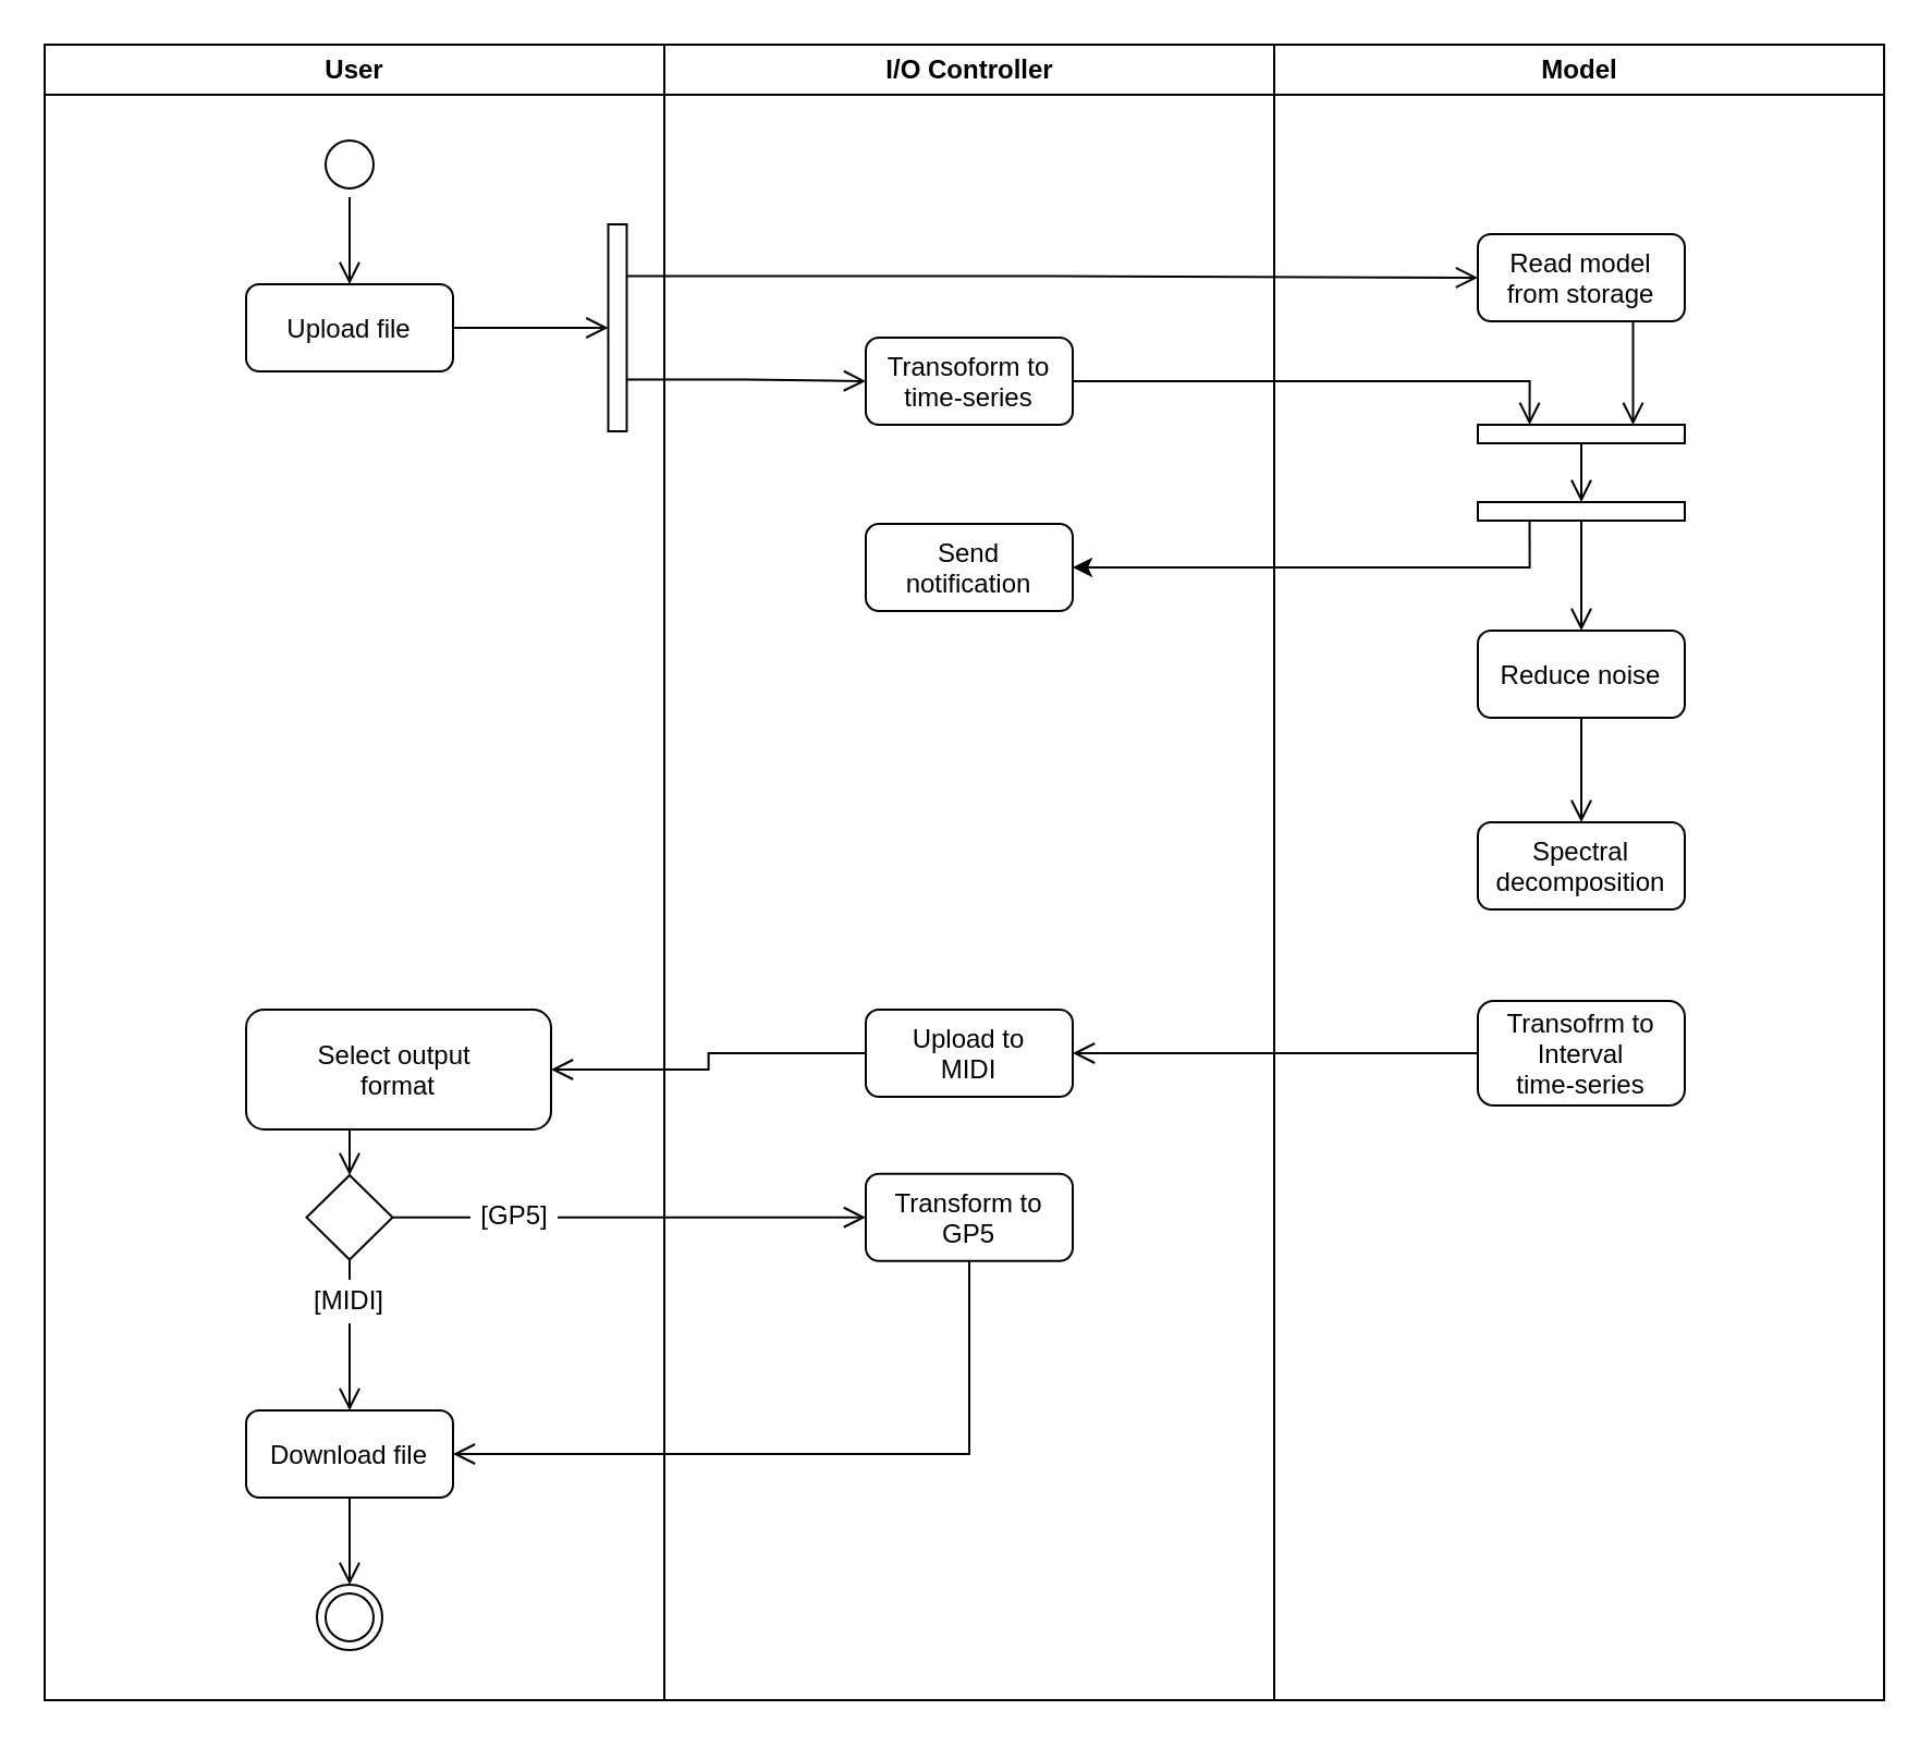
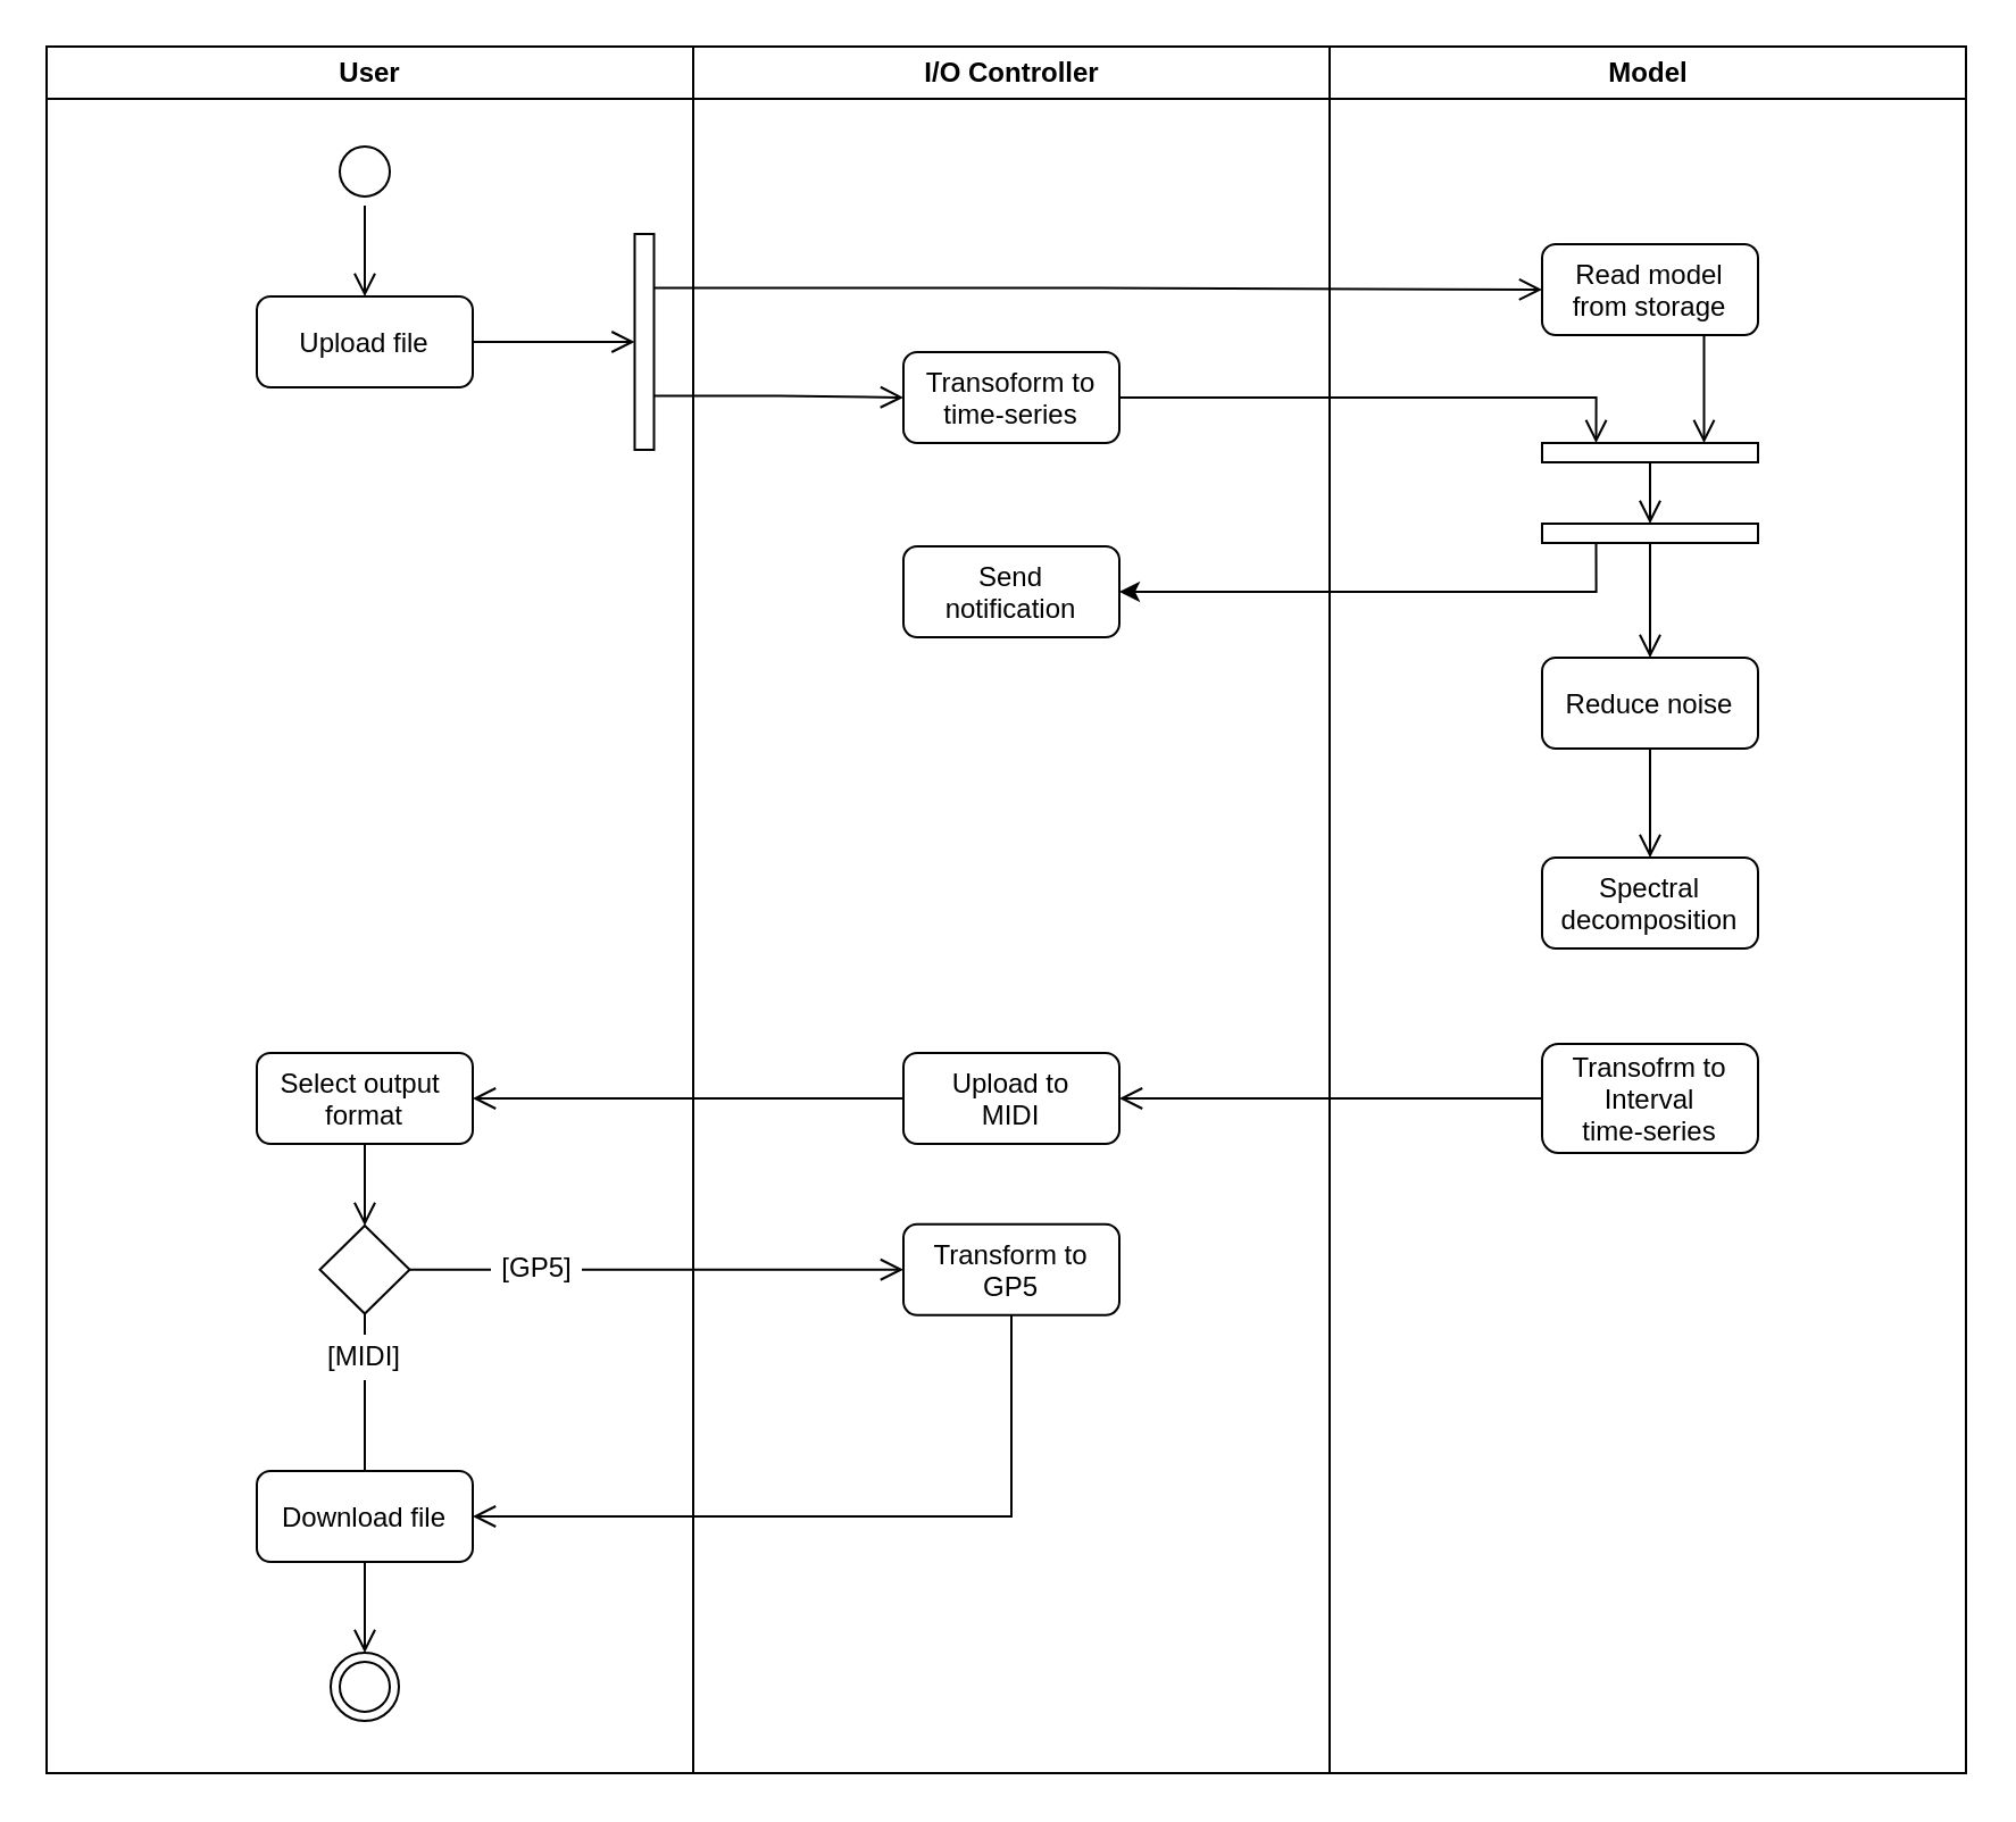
  <mxCell id="0" />
  <mxCell id="1" parent="0" />
  <mxCell id="2" value="User" style="swimlane;whiteSpace=wrap;startSize=23;" parent="1" vertex="1"><mxGeometry x="20" y="20" width="284.5" height="760" as="geometry"><mxRectangle x="164.5" y="128" width="80" height="23" as="alternateBounds" /></mxGeometry></mxCell>
  <mxCell id="3" style="edgeStyle=orthogonalEdgeStyle;orthogonalLoop=1;jettySize=auto;html=1;exitX=0.5;exitY=1;exitDx=0;exitDy=0;entryX=0.5;entryY=0;entryDx=0;entryDy=0;endArrow=open;endFill=0;strokeWidth=1;endSize=8;startSize=8;rounded=0;" parent="2" source="4" target="5" edge="1"><mxGeometry relative="1" as="geometry" /></mxCell>
  <mxCell id="4" value="" style="ellipse;shape=startState;" parent="2" vertex="1"><mxGeometry x="125" y="40" width="30" height="30" as="geometry" /></mxCell>
  <mxCell id="5" value="Upload file" style="rounded=1;" parent="2" vertex="1"><mxGeometry x="92.5" y="110" width="95" height="40" as="geometry" /></mxCell>
  <mxCell id="6" style="edgeStyle=orthogonalEdgeStyle;rounded=0;orthogonalLoop=1;jettySize=auto;html=1;exitX=0.5;exitY=1;exitDx=0;exitDy=0;entryX=0.5;entryY=0;entryDx=0;entryDy=0;endArrow=open;endFill=0;strokeWidth=1;endSize=8;startSize=8;" parent="2" source="7" target="9" edge="1"><mxGeometry relative="1" as="geometry" /></mxCell>
- <mxCell id="7" value="Select output &#10;format" style="rounded=1;" parent="2" vertex="1"><mxGeometry x="92.5" y="443" width="140" height="55" as="geometry" /></mxCell>
- <mxCell id="8" style="edgeStyle=orthogonalEdgeStyle;rounded=0;orthogonalLoop=1;jettySize=auto;html=1;exitX=0.5;exitY=1;exitDx=0;exitDy=0;entryX=0.5;entryY=0;entryDx=0;entryDy=0;endArrow=open;endFill=0;strokeWidth=1;endSize=8;startSize=8;" parent="2" source="15" target="11" edge="1"><mxGeometry relative="1" as="geometry" /></mxCell>
+ <mxCell id="7" value="Select output &#10;format" style="rounded=1;" parent="2" vertex="1"><mxGeometry x="92.5" y="443" width="95" height="40" as="geometry" /></mxCell>
+ <mxCell id="8" style="edgeStyle=orthogonalEdgeStyle;rounded=0;orthogonalLoop=1;jettySize=auto;html=1;exitX=0.5;exitY=1;exitDx=0;exitDy=0;entryX=0.5;entryY=0;entryDx=0;entryDy=0;endArrow=none;endFill=0;strokeWidth=1;endSize=8;startSize=8;" parent="2" source="15" target="11" edge="1"><mxGeometry relative="1" as="geometry" /></mxCell>
  <mxCell id="9" value="" style="rhombus;whiteSpace=wrap;html=1;rounded=0;" parent="2" vertex="1"><mxGeometry x="120.25" y="519" width="39.5" height="38.75" as="geometry" /></mxCell>
  <mxCell id="10" style="edgeStyle=orthogonalEdgeStyle;rounded=0;orthogonalLoop=1;jettySize=auto;html=1;exitX=0.5;exitY=1;exitDx=0;exitDy=0;entryX=0.5;entryY=0;entryDx=0;entryDy=0;endArrow=open;endFill=0;strokeWidth=1;endSize=8;startSize=8;" parent="2" source="11" target="12" edge="1"><mxGeometry relative="1" as="geometry" /></mxCell>
  <mxCell id="11" value="Download file" style="rounded=1;" parent="2" vertex="1"><mxGeometry x="92.5" y="627" width="95" height="40" as="geometry" /></mxCell>
  <mxCell id="12" value="" style="ellipse;html=1;shape=endState;rounded=0;" parent="2" vertex="1"><mxGeometry x="125" y="707" width="30" height="30" as="geometry" /></mxCell>
  <mxCell id="13" value="[GP5]" style="text;html=1;strokeColor=none;fillColor=none;align=center;verticalAlign=middle;whiteSpace=wrap;rounded=0;" parent="2" vertex="1"><mxGeometry x="195.5" y="528.37" width="40" height="20" as="geometry" /></mxCell>
  <mxCell id="14" style="edgeStyle=orthogonalEdgeStyle;rounded=0;orthogonalLoop=1;jettySize=auto;html=1;exitX=1;exitY=0.5;exitDx=0;exitDy=0;endArrow=none;endFill=0;entryX=0;entryY=0.5;entryDx=0;entryDy=0;" parent="2" source="9" target="13" edge="1"><mxGeometry relative="1" as="geometry"><mxPoint x="159.75" y="538.375" as="sourcePoint" /><mxPoint x="195.5" y="547" as="targetPoint" /></mxGeometry></mxCell>
  <mxCell id="15" value="[MIDI]" style="text;html=1;strokeColor=none;fillColor=none;align=center;verticalAlign=middle;whiteSpace=wrap;rounded=0;" parent="2" vertex="1"><mxGeometry x="120" y="567" width="40" height="20" as="geometry" /></mxCell>
  <mxCell id="16" style="edgeStyle=orthogonalEdgeStyle;rounded=0;orthogonalLoop=1;jettySize=auto;html=1;exitX=0.5;exitY=1;exitDx=0;exitDy=0;endArrow=none;endFill=0;entryX=0.5;entryY=0;entryDx=0;entryDy=0;" parent="2" source="9" target="15" edge="1"><mxGeometry relative="1" as="geometry"><mxPoint x="304.5" y="597.75" as="sourcePoint" /><mxPoint x="145.5" y="558" as="targetPoint" /></mxGeometry></mxCell>
  <mxCell id="17" value="" style="whiteSpace=wrap;html=1;direction=west;" parent="2" vertex="1"><mxGeometry x="258.75" y="82.5" width="8.5" height="95" as="geometry" /></mxCell>
  <mxCell id="18" style="edgeStyle=orthogonalEdgeStyle;orthogonalLoop=1;jettySize=auto;html=1;exitX=1;exitY=0.5;exitDx=0;exitDy=0;endArrow=open;endFill=0;strokeWidth=1;endSize=8;startSize=8;rounded=0;entryX=1;entryY=0.5;entryDx=0;entryDy=0;" parent="2" source="5" target="17" edge="1"><mxGeometry relative="1" as="geometry"><mxPoint x="240" y="130" as="targetPoint" /></mxGeometry></mxCell>
  <mxCell id="19" value="I/O Controller" style="swimlane;whiteSpace=wrap;" parent="1" vertex="1"><mxGeometry x="304.5" y="20" width="280" height="760" as="geometry" /></mxCell>
  <mxCell id="20" value="Transoform to&#10;time-series" style="rounded=1;" parent="19" vertex="1"><mxGeometry x="92.5" y="134.5" width="95" height="40" as="geometry" /></mxCell>
  <mxCell id="21" value="Upload to &#10;MIDI" style="rounded=1;" parent="19" vertex="1"><mxGeometry x="92.5" y="443" width="95" height="40" as="geometry" /></mxCell>
  <mxCell id="22" value="Transform to &#10;GP5" style="rounded=1;" parent="19" vertex="1"><mxGeometry x="92.5" y="518.37" width="95" height="40" as="geometry" /></mxCell>
  <mxCell id="23" value="Send&#10;notification" style="rounded=1;" parent="19" vertex="1"><mxGeometry x="92.5" y="220" width="95" height="40" as="geometry" /></mxCell>
  <mxCell id="24" value="Model" style="swimlane;whiteSpace=wrap;" parent="1" vertex="1"><mxGeometry x="584.5" y="20" width="280" height="760" as="geometry" /></mxCell>
  <mxCell id="25" style="edgeStyle=orthogonalEdgeStyle;rounded=0;orthogonalLoop=1;jettySize=auto;html=1;exitX=0.75;exitY=1;exitDx=0;exitDy=0;entryX=0;entryY=0.25;entryDx=0;entryDy=0;endArrow=open;endFill=0;strokeWidth=1;endSize=8;startSize=8;" parent="24" source="26" target="31" edge="1"><mxGeometry relative="1" as="geometry" /></mxCell>
  <mxCell id="26" value="Read model&#10;from storage" style="rounded=1;" parent="24" vertex="1"><mxGeometry x="93.5" y="87" width="95" height="40" as="geometry" /></mxCell>
  <mxCell id="27" style="edgeStyle=orthogonalEdgeStyle;rounded=0;orthogonalLoop=1;jettySize=auto;html=1;exitX=0.5;exitY=1;exitDx=0;exitDy=0;entryX=0.5;entryY=0;entryDx=0;entryDy=0;endArrow=open;endFill=0;endSize=8;" parent="24" source="28" target="32" edge="1"><mxGeometry relative="1" as="geometry" /></mxCell>
  <mxCell id="28" value="Reduce noise" style="rounded=1;" parent="24" vertex="1"><mxGeometry x="93.5" y="269" width="95" height="40" as="geometry" /></mxCell>
  <mxCell id="29" value="Transofrm to&#10;Interval &#10;time-series" style="rounded=1;" parent="24" vertex="1"><mxGeometry x="93.5" y="439" width="95" height="48" as="geometry" /></mxCell>
  <mxCell id="30" style="edgeStyle=orthogonalEdgeStyle;rounded=0;orthogonalLoop=1;jettySize=auto;html=1;exitX=1;exitY=0.5;exitDx=0;exitDy=0;entryX=0;entryY=0.5;entryDx=0;entryDy=0;endArrow=open;endFill=0;endSize=8;" parent="24" source="31" target="34" edge="1"><mxGeometry relative="1" as="geometry" /></mxCell>
  <mxCell id="31" value="" style="whiteSpace=wrap;html=1;direction=south;" parent="24" vertex="1"><mxGeometry x="93.5" y="174.5" width="95" height="8.5" as="geometry" /></mxCell>
  <mxCell id="32" value="Spectral&#10;decomposition" style="rounded=1;" parent="24" vertex="1"><mxGeometry x="93.5" y="357" width="95" height="40" as="geometry" /></mxCell>
  <mxCell id="33" style="edgeStyle=orthogonalEdgeStyle;rounded=0;orthogonalLoop=1;jettySize=auto;html=1;exitX=1;exitY=0.5;exitDx=0;exitDy=0;entryX=0.5;entryY=0;entryDx=0;entryDy=0;endArrow=open;endFill=0;endSize=8;" parent="24" source="34" target="28" edge="1"><mxGeometry relative="1" as="geometry" /></mxCell>
  <mxCell id="34" value="" style="whiteSpace=wrap;html=1;direction=south;" parent="24" vertex="1"><mxGeometry x="93.5" y="210" width="95" height="8.5" as="geometry" /></mxCell>
  <mxCell id="35" style="edgeStyle=orthogonalEdgeStyle;rounded=0;orthogonalLoop=1;jettySize=auto;html=1;exitX=1;exitY=0.5;exitDx=0;exitDy=0;entryX=0;entryY=0.75;entryDx=0;entryDy=0;endArrow=open;endFill=0;strokeWidth=1;endSize=8;startSize=8;" parent="1" source="20" target="31" edge="1"><mxGeometry relative="1" as="geometry" /></mxCell>
  <mxCell id="36" style="edgeStyle=orthogonalEdgeStyle;rounded=0;orthogonalLoop=1;jettySize=auto;html=1;exitX=0;exitY=0.5;exitDx=0;exitDy=0;entryX=1;entryY=0.5;entryDx=0;entryDy=0;endArrow=open;endFill=0;strokeWidth=1;endSize=8;startSize=8;" parent="1" source="29" target="21" edge="1"><mxGeometry relative="1" as="geometry" /></mxCell>
  <mxCell id="37" style="edgeStyle=orthogonalEdgeStyle;rounded=0;orthogonalLoop=1;jettySize=auto;html=1;exitX=0;exitY=0.5;exitDx=0;exitDy=0;entryX=1;entryY=0.5;entryDx=0;entryDy=0;endArrow=open;endFill=0;strokeWidth=1;endSize=8;startSize=8;" parent="1" source="21" target="7" edge="1"><mxGeometry relative="1" as="geometry" /></mxCell>
  <mxCell id="38" style="edgeStyle=orthogonalEdgeStyle;rounded=0;orthogonalLoop=1;jettySize=auto;html=1;exitX=1;exitY=0.5;exitDx=0;exitDy=0;endArrow=open;endFill=0;strokeWidth=1;endSize=8;startSize=8;" parent="1" source="13" target="22" edge="1"><mxGeometry relative="1" as="geometry" /></mxCell>
  <mxCell id="39" style="edgeStyle=orthogonalEdgeStyle;rounded=0;orthogonalLoop=1;jettySize=auto;html=1;exitX=0.5;exitY=1;exitDx=0;exitDy=0;entryX=1;entryY=0.5;entryDx=0;entryDy=0;endArrow=open;endFill=0;strokeWidth=1;endSize=8;startSize=8;" parent="1" source="22" target="11" edge="1"><mxGeometry relative="1" as="geometry" /></mxCell>
  <mxCell id="40" style="edgeStyle=orthogonalEdgeStyle;rounded=0;orthogonalLoop=1;jettySize=auto;html=1;exitX=1;exitY=0.75;exitDx=0;exitDy=0;entryX=1;entryY=0.5;entryDx=0;entryDy=0;" parent="1" source="34" target="23" edge="1"><mxGeometry relative="1" as="geometry" /></mxCell>
  <mxCell id="41" style="edgeStyle=orthogonalEdgeStyle;rounded=0;orthogonalLoop=1;jettySize=auto;html=1;exitX=0;exitY=0.25;exitDx=0;exitDy=0;entryX=0;entryY=0.5;entryDx=0;entryDy=0;endArrow=open;endFill=0;endSize=8;" parent="1" source="17" target="20" edge="1"><mxGeometry relative="1" as="geometry" /></mxCell>
  <mxCell id="42" style="edgeStyle=orthogonalEdgeStyle;rounded=0;orthogonalLoop=1;jettySize=auto;html=1;exitX=0;exitY=0.75;exitDx=0;exitDy=0;entryX=0;entryY=0.5;entryDx=0;entryDy=0;endArrow=open;endFill=0;endSize=8;" parent="1" source="17" target="26" edge="1"><mxGeometry relative="1" as="geometry" /></mxCell>
